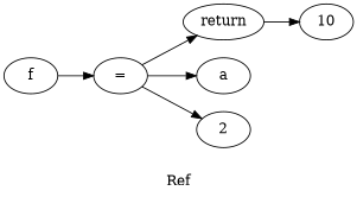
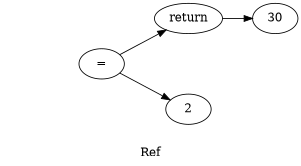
  digraph {
    label=Ref
    rankdir=LR
-   n1 [label=f]
    n2 [label="="]
    n3 [label=return]
-   n4 [label=a]
    n5 [label=2]
-   n6 [label=10]
-   n1 -> n2
+   n6 [label=30]
    n2 -> n3
-   n2 -> n4
    n2 -> n5
    n3 -> n6
  }
